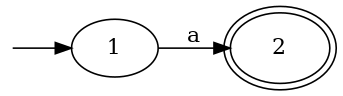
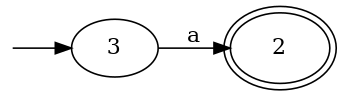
  digraph {
    rankdir=LR
    0 [shape=point style=invis]
-   1
+   1 [label=3]
    2 [peripheries=2]
    0 -> 1
    1 -> 2 [label=a]
  }
